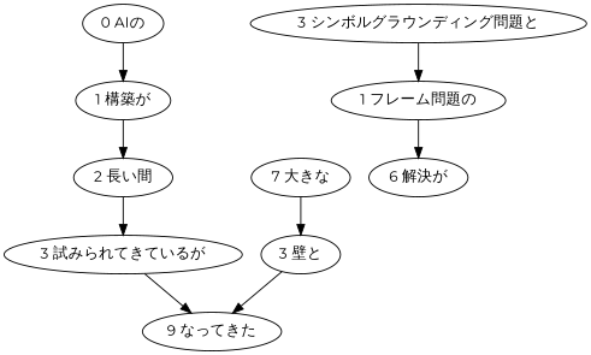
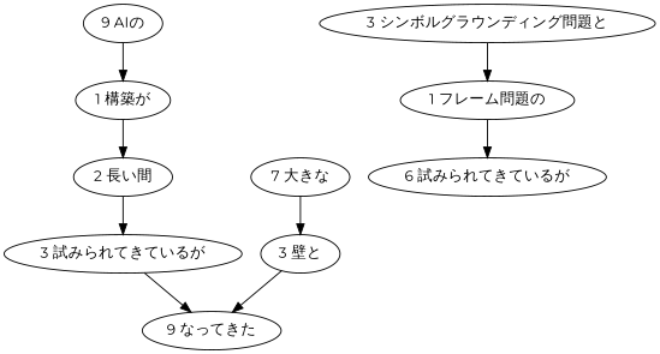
  digraph {
    fontname=Montserrat
    node [fontname=Montserrat]
    edge [fontname=Montserrat]
-   "0 AIの"
+   "0 AIの" [label="9 AIの"]
    "1 構築が"
    "2 長い間"
    "3 試みられてきているが"
    "9 なってきた"
    n6 [label="3 シンボルグラウンディング問題と"]
    n7 [label="1 フレーム問題の"]
-   "6 解決が"
+   "6 解決が" [label="6 試みられてきているが"]
    n9 [label="3 壁と"]
    "7 大きな"
    "0 AIの" -> "1 構築が"
    "1 構築が" -> "2 長い間"
    "2 長い間" -> "3 試みられてきているが"
    "3 試みられてきているが" -> "9 なってきた"
    n6 -> n7
    n7 -> "6 解決が"
    n9 -> "9 なってきた"
    "7 大きな" -> n9
  }
